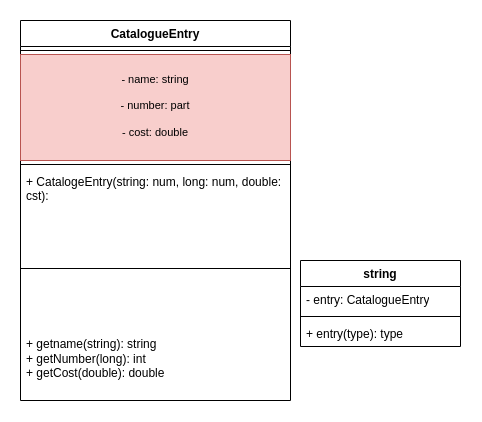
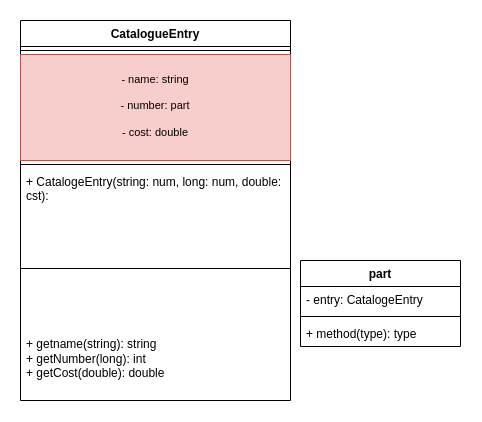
  <mxCell id="0" />
  <mxCell id="1" parent="0" />
  <mxCell id="2" value="CatalogueEntry" style="swimlane;fontStyle=1;align=center;verticalAlign=top;childLayout=stackLayout;horizontal=1;startSize=26;horizontalStack=0;resizeParent=1;resizeParentMax=0;resizeLast=0;collapsible=1;marginBottom=0;whiteSpace=wrap;html=1;" parent="1" vertex="1"><mxGeometry x="20" y="20" width="270" height="380" as="geometry" /></mxCell>
  <mxCell id="3" value="" style="line;strokeWidth=1;fillColor=none;align=left;verticalAlign=middle;spacingTop=-1;spacingLeft=3;spacingRight=3;rotatable=0;labelPosition=right;points=[];portConstraint=eastwest;strokeColor=inherit;" parent="2" vertex="1"><mxGeometry y="26" width="270" height="8" as="geometry" /></mxCell>
  <mxCell id="4" value="&lt;p style=&quot;line-height: 140%; font-size: 11px;&quot;&gt;- name: string&lt;/p&gt;&lt;p style=&quot;line-height: 140%; font-size: 11px;&quot;&gt;- number: part&lt;/p&gt;&lt;p style=&quot;line-height: 140%; font-size: 11px;&quot;&gt;- cost: double&lt;/p&gt;&lt;p&gt;&lt;/p&gt;" style="text;strokeColor=#b85450;fillColor=#f8cecc;align=center;verticalAlign=top;spacingLeft=4;spacingRight=4;overflow=hidden;rotatable=0;points=[[0,0.5],[1,0.5]];portConstraint=eastwest;whiteSpace=wrap;html=1;" parent="2" vertex="1"><mxGeometry y="34" width="270" height="106" as="geometry" /></mxCell>
  <mxCell id="5" value="" style="line;strokeWidth=1;fillColor=none;align=left;verticalAlign=middle;spacingTop=-1;spacingLeft=3;spacingRight=3;rotatable=0;labelPosition=right;points=[];portConstraint=eastwest;strokeColor=inherit;" parent="2" vertex="1"><mxGeometry y="140" width="270" height="8" as="geometry" /></mxCell>
  <mxCell id="6" value="+ CatalogeEntry(string: num, long: num, double: cst):&amp;nbsp;" style="text;strokeColor=none;fillColor=none;align=left;verticalAlign=top;spacingLeft=4;spacingRight=4;overflow=hidden;rotatable=0;points=[[0,0.5],[1,0.5]];portConstraint=eastwest;whiteSpace=wrap;html=1;" parent="2" vertex="1"><mxGeometry y="148" width="270" height="52" as="geometry" /></mxCell>
  <mxCell id="7" value="" style="line;strokeWidth=1;fillColor=none;align=left;verticalAlign=middle;spacingTop=-1;spacingLeft=3;spacingRight=3;rotatable=0;labelPosition=right;points=[];portConstraint=eastwest;strokeColor=inherit;" parent="2" vertex="1"><mxGeometry y="200" width="270" height="96" as="geometry" /></mxCell>
  <mxCell id="8" value="&#10;+ getname(string): string&amp;nbsp;&lt;br style=&quot;border-color: var(--border-color);&quot;&gt;+ getNumber(long): int&lt;br style=&quot;border-color: var(--border-color);&quot;&gt;+ getCost(double): double&lt;br style=&quot;border-color: var(--border-color);&quot;&gt;&amp;nbsp;&lt;div style=&quot;border-color: var(--border-color);&quot;&gt;&lt;br style=&quot;border-color: var(--border-color); color: rgb(0, 0, 0); font-family: Helvetica; font-size: 12px; font-style: normal; font-variant-ligatures: normal; font-variant-caps: normal; font-weight: 400; letter-spacing: normal; orphans: 2; text-align: left; text-indent: 0px; text-transform: none; widows: 2; word-spacing: 0px; -webkit-text-stroke-width: 0px; background-color: rgb(251, 251, 251); text-decoration-thickness: initial; text-decoration-style: initial; text-decoration-color: initial;&quot;&gt;&#10;&#10;&lt;/div&gt;" style="text;strokeColor=none;fillColor=none;align=left;verticalAlign=top;spacingLeft=4;spacingRight=4;overflow=hidden;rotatable=0;points=[[0,0.5],[1,0.5]];portConstraint=eastwest;whiteSpace=wrap;html=1;" parent="2" vertex="1"><mxGeometry y="296" width="270" height="84" as="geometry" /></mxCell>
- <mxCell id="9" value="string" style="swimlane;fontStyle=1;align=center;verticalAlign=top;childLayout=stackLayout;horizontal=1;startSize=26;horizontalStack=0;resizeParent=1;resizeParentMax=0;resizeLast=0;collapsible=1;marginBottom=0;whiteSpace=wrap;html=1;" parent="1" vertex="1"><mxGeometry x="300" y="260" width="160" height="86" as="geometry" /></mxCell>
- <mxCell id="10" value="- entry: CatalogueEntry" style="text;strokeColor=none;fillColor=none;align=left;verticalAlign=top;spacingLeft=4;spacingRight=4;overflow=hidden;rotatable=0;points=[[0,0.5],[1,0.5]];portConstraint=eastwest;whiteSpace=wrap;html=1;" parent="9" vertex="1"><mxGeometry y="26" width="160" height="26" as="geometry" /></mxCell>
+ <mxCell id="9" value="part" style="swimlane;fontStyle=1;align=center;verticalAlign=top;childLayout=stackLayout;horizontal=1;startSize=26;horizontalStack=0;resizeParent=1;resizeParentMax=0;resizeLast=0;collapsible=1;marginBottom=0;whiteSpace=wrap;html=1;" parent="1" vertex="1"><mxGeometry x="300" y="260" width="160" height="86" as="geometry" /></mxCell>
+ <mxCell id="10" value="- entry: CatalogeEntry" style="text;strokeColor=none;fillColor=none;align=left;verticalAlign=top;spacingLeft=4;spacingRight=4;overflow=hidden;rotatable=0;points=[[0,0.5],[1,0.5]];portConstraint=eastwest;whiteSpace=wrap;html=1;" parent="9" vertex="1"><mxGeometry y="26" width="160" height="26" as="geometry" /></mxCell>
  <mxCell id="11" value="" style="line;strokeWidth=1;fillColor=none;align=left;verticalAlign=middle;spacingTop=-1;spacingLeft=3;spacingRight=3;rotatable=0;labelPosition=right;points=[];portConstraint=eastwest;strokeColor=inherit;" parent="9" vertex="1"><mxGeometry y="52" width="160" height="8" as="geometry" /></mxCell>
- <mxCell id="12" value="+ entry(type): type" style="text;strokeColor=none;fillColor=none;align=left;verticalAlign=top;spacingLeft=4;spacingRight=4;overflow=hidden;rotatable=0;points=[[0,0.5],[1,0.5]];portConstraint=eastwest;whiteSpace=wrap;html=1;" parent="9" vertex="1"><mxGeometry y="60" width="160" height="26" as="geometry" /></mxCell>
+ <mxCell id="12" value="+ method(type): type" style="text;strokeColor=none;fillColor=none;align=left;verticalAlign=top;spacingLeft=4;spacingRight=4;overflow=hidden;rotatable=0;points=[[0,0.5],[1,0.5]];portConstraint=eastwest;whiteSpace=wrap;html=1;" parent="9" vertex="1"><mxGeometry y="60" width="160" height="26" as="geometry" /></mxCell>
